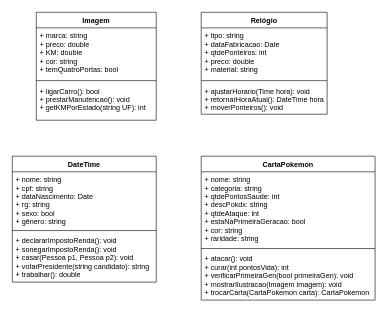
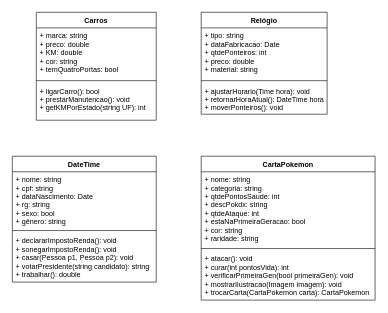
  <mxCell id="0" />
  <mxCell id="1" parent="0" />
- <mxCell id="2" value="Imagem" style="swimlane;fontStyle=1;align=center;verticalAlign=top;childLayout=stackLayout;horizontal=1;startSize=26;horizontalStack=0;resizeParent=1;resizeParentMax=0;resizeLast=0;collapsible=1;marginBottom=0;" vertex="1" parent="1"><mxGeometry x="60" y="20" width="200" height="180" as="geometry"><mxRectangle x="310" y="240" width="100" height="30" as="alternateBounds" /></mxGeometry></mxCell>
+ <mxCell id="2" value="Carros" style="swimlane;fontStyle=1;align=center;verticalAlign=top;childLayout=stackLayout;horizontal=1;startSize=26;horizontalStack=0;resizeParent=1;resizeParentMax=0;resizeLast=0;collapsible=1;marginBottom=0;" vertex="1" parent="1"><mxGeometry x="60" y="20" width="200" height="180" as="geometry"><mxRectangle x="310" y="240" width="100" height="30" as="alternateBounds" /></mxGeometry></mxCell>
  <mxCell id="3" value="+ marca: string&#10;+ preco: double&#10;+ KM: double&#10;+ cor: string&#10;+ temQuatroPortas: bool" style="text;strokeColor=none;fillColor=none;align=left;verticalAlign=top;spacingLeft=4;spacingRight=4;overflow=hidden;rotatable=0;points=[[0,0.5],[1,0.5]];portConstraint=eastwest;" vertex="1" parent="2"><mxGeometry y="26" width="200" height="84" as="geometry" /></mxCell>
  <mxCell id="4" value="" style="line;strokeWidth=1;fillColor=none;align=left;verticalAlign=middle;spacingTop=-1;spacingLeft=3;spacingRight=3;rotatable=0;labelPosition=right;points=[];portConstraint=eastwest;strokeColor=inherit;" vertex="1" parent="2"><mxGeometry y="110" width="200" height="8" as="geometry" /></mxCell>
  <mxCell id="5" value="+ ligarCarro(): bool&#10;+ prestarManutencao(): void&#10;+ getKMPorEstado(string UF): int" style="text;strokeColor=none;fillColor=none;align=left;verticalAlign=top;spacingLeft=4;spacingRight=4;overflow=hidden;rotatable=0;points=[[0,0.5],[1,0.5]];portConstraint=eastwest;" vertex="1" parent="2"><mxGeometry y="118" width="200" height="62" as="geometry" /></mxCell>
  <mxCell id="6" value="DateTime&#10;" style="swimlane;fontStyle=1;align=center;verticalAlign=top;childLayout=stackLayout;horizontal=1;startSize=26;horizontalStack=0;resizeParent=1;resizeParentMax=0;resizeLast=0;collapsible=1;marginBottom=0;" vertex="1" parent="1"><mxGeometry x="20" y="260" width="240" height="210" as="geometry"><mxRectangle x="310" y="240" width="100" height="30" as="alternateBounds" /></mxGeometry></mxCell>
  <mxCell id="7" value="+ nome: string&#10;+ cpf: string&#10;+ dataNascimento: Date&#10;+ rg: string&#10;+ sexo: bool&#10;+ gênero: string" style="text;strokeColor=none;fillColor=none;align=left;verticalAlign=top;spacingLeft=4;spacingRight=4;overflow=hidden;rotatable=0;points=[[0,0.5],[1,0.5]];portConstraint=eastwest;" vertex="1" parent="6"><mxGeometry y="26" width="240" height="94" as="geometry" /></mxCell>
  <mxCell id="8" value="" style="line;strokeWidth=1;fillColor=none;align=left;verticalAlign=middle;spacingTop=-1;spacingLeft=3;spacingRight=3;rotatable=0;labelPosition=right;points=[];portConstraint=eastwest;strokeColor=inherit;" vertex="1" parent="6"><mxGeometry y="120" width="240" height="8" as="geometry" /></mxCell>
  <mxCell id="9" value="+ declararImpostoRenda(): void&#10;+ sonegarImpostoRenda(): void&#10;+ casar(Pessoa p1, Pessoa p2): void&#10;+ votarPresidente(string candidato): string&#10;+ trabalhar(): double" style="text;strokeColor=none;fillColor=none;align=left;verticalAlign=top;spacingLeft=4;spacingRight=4;overflow=hidden;rotatable=0;points=[[0,0.5],[1,0.5]];portConstraint=eastwest;" vertex="1" parent="6"><mxGeometry y="128" width="240" height="82" as="geometry" /></mxCell>
  <mxCell id="10" value="Relógio" style="swimlane;fontStyle=1;align=center;verticalAlign=top;childLayout=stackLayout;horizontal=1;startSize=26;horizontalStack=0;resizeParent=1;resizeParentMax=0;resizeLast=0;collapsible=1;marginBottom=0;" vertex="1" parent="1"><mxGeometry x="335" y="20" width="210" height="170" as="geometry"><mxRectangle x="310" y="240" width="100" height="30" as="alternateBounds" /></mxGeometry></mxCell>
  <mxCell id="11" value="+ tipo: string&#10;+ dataFabricacao: Date&#10;+ qtdePonteiros: int&#10;+ preco: double&#10;+ material: string" style="text;strokeColor=none;fillColor=none;align=left;verticalAlign=top;spacingLeft=4;spacingRight=4;overflow=hidden;rotatable=0;points=[[0,0.5],[1,0.5]];portConstraint=eastwest;" vertex="1" parent="10"><mxGeometry y="26" width="210" height="84" as="geometry" /></mxCell>
  <mxCell id="12" value="" style="line;strokeWidth=1;fillColor=none;align=left;verticalAlign=middle;spacingTop=-1;spacingLeft=3;spacingRight=3;rotatable=0;labelPosition=right;points=[];portConstraint=eastwest;strokeColor=inherit;" vertex="1" parent="10"><mxGeometry y="110" width="210" height="8" as="geometry" /></mxCell>
  <mxCell id="13" value="+ ajustarHorario(Time hora): void&#10;+ retornarHoraAtual(): DateTime hora&#10;+ moverPonteiros(): void" style="text;strokeColor=none;fillColor=none;align=left;verticalAlign=top;spacingLeft=4;spacingRight=4;overflow=hidden;rotatable=0;points=[[0,0.5],[1,0.5]];portConstraint=eastwest;" vertex="1" parent="10"><mxGeometry y="118" width="210" height="52" as="geometry" /></mxCell>
  <mxCell id="14" value="CartaPokemon" style="swimlane;fontStyle=1;align=center;verticalAlign=top;childLayout=stackLayout;horizontal=1;startSize=26;horizontalStack=0;resizeParent=1;resizeParentMax=0;resizeLast=0;collapsible=1;marginBottom=0;" vertex="1" parent="1"><mxGeometry x="335" y="260" width="290" height="240" as="geometry"><mxRectangle x="310" y="240" width="100" height="30" as="alternateBounds" /></mxGeometry></mxCell>
  <mxCell id="15" value="+ nome: string&#10;+ categoria: string&#10;+ qtdePontosSaude: int&#10;+ descPokdx: string&#10;+ qtdeAtaque: int&#10;+ estaNaPrimeiraGeracao: bool&#10;+ cor: string&#10;+ raridade: string" style="text;strokeColor=none;fillColor=none;align=left;verticalAlign=top;spacingLeft=4;spacingRight=4;overflow=hidden;rotatable=0;points=[[0,0.5],[1,0.5]];portConstraint=eastwest;" vertex="1" parent="14"><mxGeometry y="26" width="290" height="124" as="geometry" /></mxCell>
  <mxCell id="16" value="" style="line;strokeWidth=1;fillColor=none;align=left;verticalAlign=middle;spacingTop=-1;spacingLeft=3;spacingRight=3;rotatable=0;labelPosition=right;points=[];portConstraint=eastwest;strokeColor=inherit;" vertex="1" parent="14"><mxGeometry y="150" width="290" height="8" as="geometry" /></mxCell>
  <mxCell id="17" value="+ atacar(): void&#10;+ curar(int pontosVida): int&#10;+ verificarPrimeiraGen(bool primeiraGen): void&#10;+ mostrarIlustracao(Imagem imagem): void &#10;+ trocarCarta(CartaPokemon carta): CartaPokemon" style="text;strokeColor=none;fillColor=none;align=left;verticalAlign=top;spacingLeft=4;spacingRight=4;overflow=hidden;rotatable=0;points=[[0,0.5],[1,0.5]];portConstraint=eastwest;" vertex="1" parent="14"><mxGeometry y="158" width="290" height="82" as="geometry" /></mxCell>
